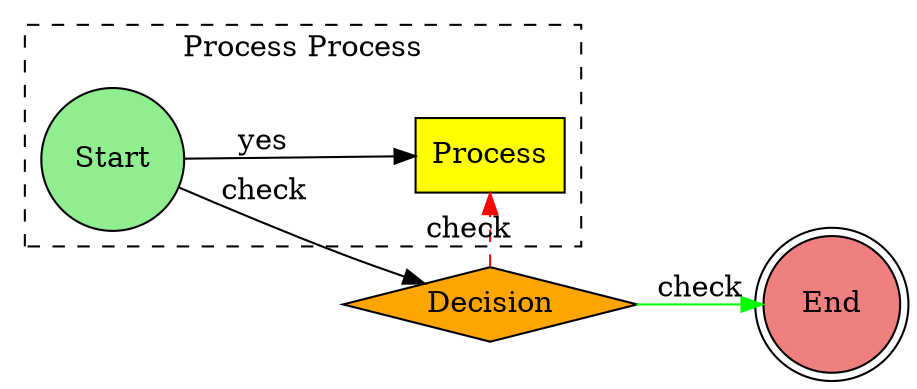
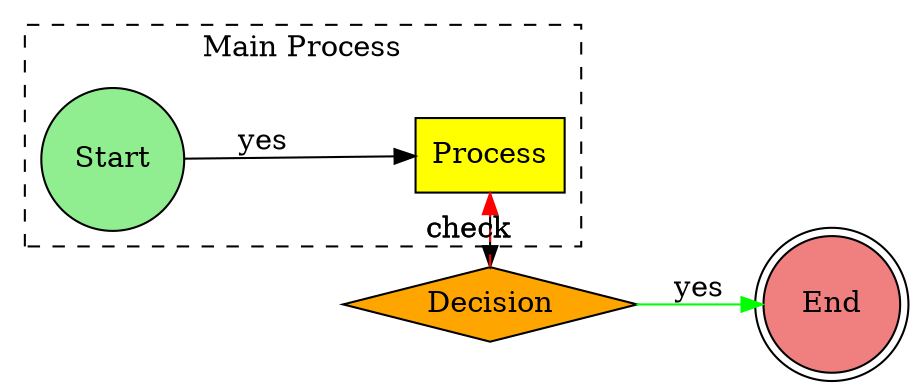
  digraph {
    rankdir=LR
    node [style=filled]
    n1 [fillcolor=lightgreen label=Start shape=circle]
    n2 [fillcolor=yellow label=Process shape=box]
    n3 [fillcolor=orange label=Decision shape=diamond]
    n4 [fillcolor=lightcoral label=End shape=doublecircle]
    subgraph cluster_1 {
-     label="Process Process"
+     label="Main Process"
      style=dashed
      n1
      n2
    }
    n1 -> n2 [label=yes]
-   n1 -> n3 [label=check]
+   n2 -> n3 [label=check]
    n3 -> n2 [color=red label=check style=dashed]
-   n3 -> n4 [color=green label=check]
+   n3 -> n4 [color=green label=yes]
  }
